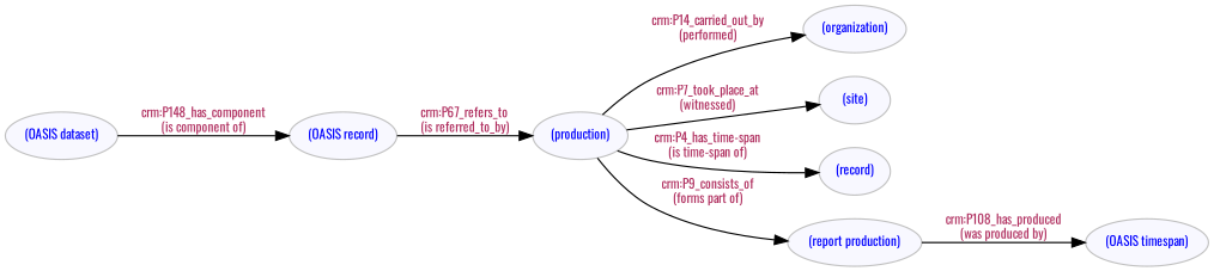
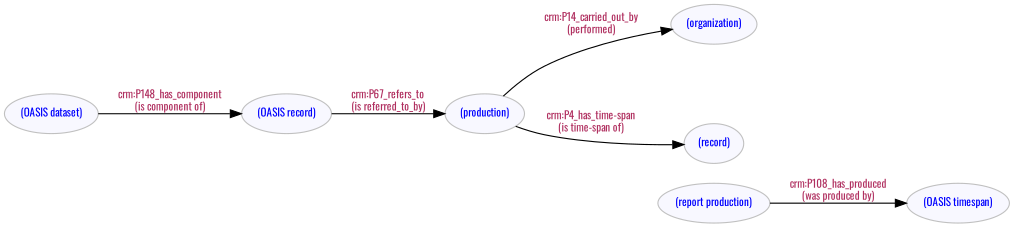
  digraph {
    fontname=Oswald
    rankdir=LR
    node [color=gray fillcolor=ghostwhite fontcolor=blue fontname=Oswald fontsize=10 style=filled]
    edge [color=black fontcolor=maroon fontname=Oswald fontsize=10]
    "(OASIS dataset)"
    "(OASIS record)"
    n3 [label="(production)"]
    "(organization)"
-   "(site)"
    n6 [label="(record)"]
    "(report production)"
    n8 [label="(OASIS timespan)"]
    "(OASIS dataset)" -> "(OASIS record)" [label="crm:P148_has_component\n(is component of)"]
    "(OASIS record)" -> n3 [label="crm:P67_refers_to\n(is referred_to_by)"]
    n3 -> "(organization)" [label="crm:P14_carried_out_by\n(performed)"]
-   n3 -> "(site)" [label="crm:P7_took_place_at\n(witnessed)"]
    n3 -> n6 [label="crm:P4_has_time-span\n(is time-span of)"]
-   n3 -> "(report production)" [label="crm:P9_consists_of\n(forms part of)"]
    "(report production)" -> n8 [label="crm:P108_has_produced\n(was produced by)"]
  }
